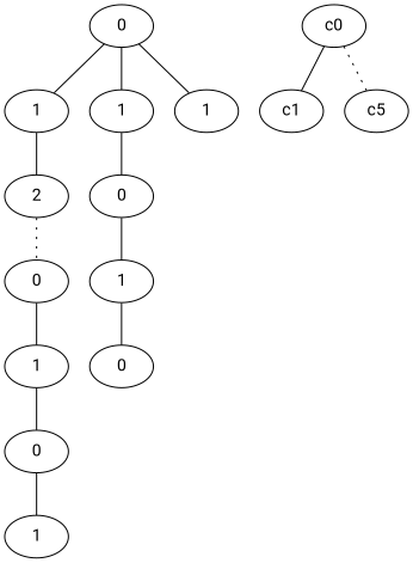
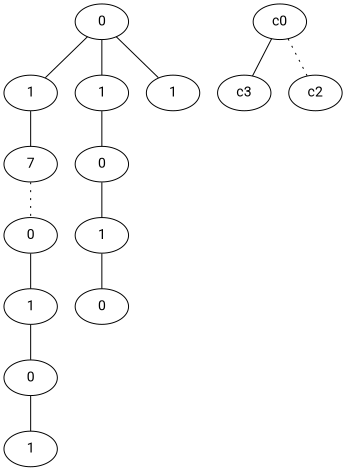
  graph {
    fontname=Roboto
    node [fontname=Roboto]
    edge [fontname=Roboto]
    n1 [label=0]
    n2 [label=1]
    n3 [label=1]
    n4 [label=1]
-   n5 [label=2]
+   n5 [label=7]
    n6 [label=0]
    n7 [label=0]
    n8 [label=1]
    n9 [label=0]
    n10 [label=1]
    n11 [label=1]
    n12 [label=0]
    c0
-   c1
-   c2 [label=c5]
+   c1 [label=c3]
+   c2
    n1 -- n2
    n1 -- n3
    n1 -- n4
    n2 -- n5
    n3 -- n6
    n5 -- n7 [style=dotted]
    n6 -- n11
    n7 -- n8
    n8 -- n9
    n9 -- n10
    n11 -- n12
    c0 -- c1
    c0 -- c2 [style=dotted]
  }
